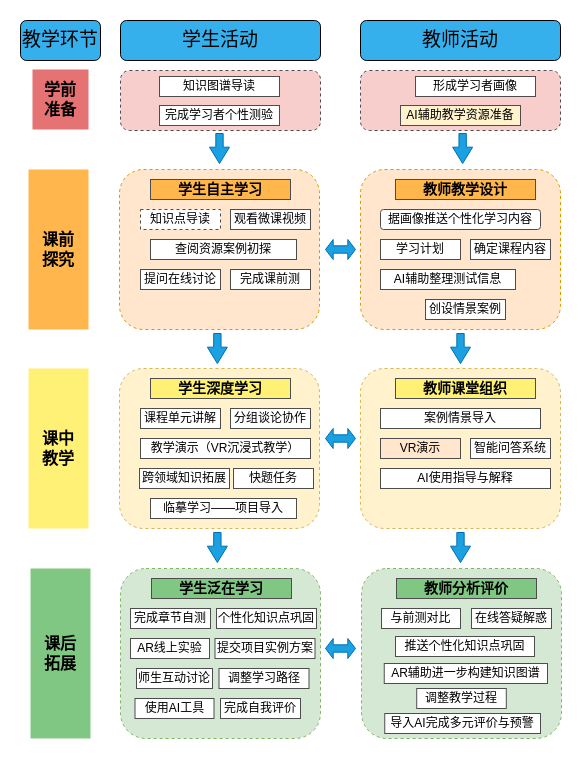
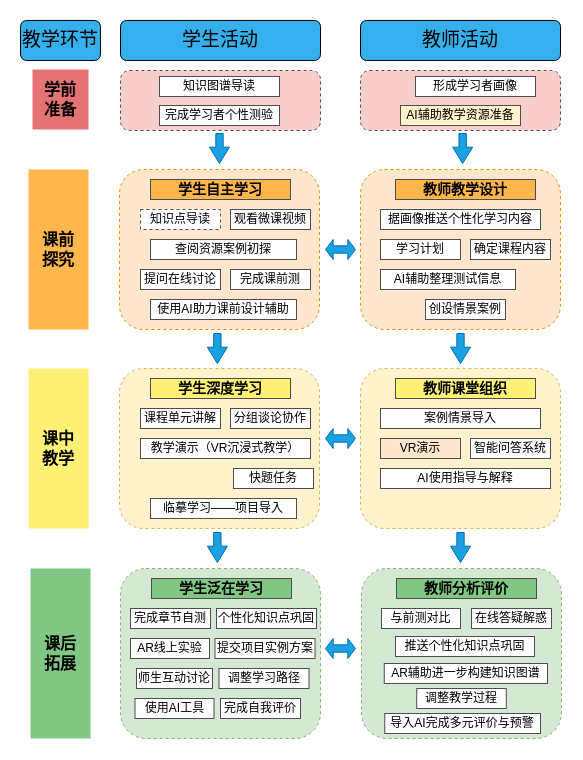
  <mxCell id="0" />
  <mxCell id="1" parent="0" />
  <mxCell id="2" value="&lt;font size=&quot;1&quot; color=&quot;#000000&quot;&gt;&lt;span style=&quot;font-size: 19px;&quot;&gt;教学环节&lt;/span&gt;&lt;/font&gt;" style="rounded=1;whiteSpace=wrap;html=1;fillColor=#36b0ec;fontColor=#ffffff;strokeColor=#000000;" vertex="1" parent="1"><mxGeometry x="20" y="20" width="80" height="40" as="geometry" /></mxCell>
  <mxCell id="3" value="&lt;font size=&quot;1&quot; color=&quot;#000000&quot;&gt;&lt;span style=&quot;font-size: 19px;&quot;&gt;学生活动&lt;/span&gt;&lt;/font&gt;" style="rounded=1;whiteSpace=wrap;html=1;fillColor=#36b0ec;fontColor=#ffffff;strokeColor=#000000;" vertex="1" parent="1"><mxGeometry x="120" y="20" width="200" height="40" as="geometry" /></mxCell>
  <mxCell id="4" value="&lt;font size=&quot;1&quot; color=&quot;#000000&quot;&gt;&lt;span style=&quot;font-size: 19px;&quot;&gt;教师活动&lt;/span&gt;&lt;/font&gt;" style="rounded=1;whiteSpace=wrap;html=1;fillColor=#36b0ec;fontColor=#ffffff;strokeColor=#000000;" vertex="1" parent="1"><mxGeometry x="360" y="20" width="200" height="40" as="geometry" /></mxCell>
  <mxCell id="5" value="&lt;font style=&quot;font-size: 16px;&quot;&gt;&lt;b style=&quot;&quot;&gt;学前&lt;/b&gt;&lt;/font&gt;&lt;div style=&quot;font-size: 16px;&quot;&gt;&lt;font style=&quot;font-size: 16px;&quot;&gt;&lt;b style=&quot;&quot;&gt;准备&lt;/b&gt;&lt;/font&gt;&lt;/div&gt;" style="rounded=0;whiteSpace=wrap;html=1;fillColor=#e57373;strokeColor=none;" vertex="1" parent="1"><mxGeometry x="32" y="69" width="56" height="60" as="geometry" /></mxCell>
  <mxCell id="6" value="&lt;span style=&quot;font-size: 16px;&quot;&gt;&lt;b&gt;课前&lt;/b&gt;&lt;/span&gt;&lt;div&gt;&lt;span style=&quot;font-size: 16px;&quot;&gt;&lt;b&gt;探究&lt;/b&gt;&lt;/span&gt;&lt;/div&gt;" style="rounded=0;whiteSpace=wrap;html=1;fillColor=#ffb74d;strokeColor=none;" vertex="1" parent="1"><mxGeometry x="28" y="169" width="60" height="160" as="geometry" /></mxCell>
  <mxCell id="7" value="&lt;span style=&quot;font-size: 16px;&quot;&gt;&lt;b&gt;课中&lt;/b&gt;&lt;/span&gt;&lt;div&gt;&lt;span style=&quot;font-size: 16px;&quot;&gt;&lt;b&gt;教学&lt;/b&gt;&lt;/span&gt;&lt;/div&gt;" style="rounded=0;whiteSpace=wrap;html=1;fillColor=#fff176;strokeColor=none;" vertex="1" parent="1"><mxGeometry x="28" y="368" width="60" height="160" as="geometry" /></mxCell>
  <mxCell id="8" value="&lt;span style=&quot;font-size: 16px;&quot;&gt;&lt;b&gt;课后&lt;/b&gt;&lt;/span&gt;&lt;div&gt;&lt;span style=&quot;font-size: 16px;&quot;&gt;&lt;b&gt;拓展&lt;/b&gt;&lt;/span&gt;&lt;/div&gt;" style="rounded=0;whiteSpace=wrap;html=1;fillColor=#81c784;strokeColor=none;" vertex="1" parent="1"><mxGeometry x="30" y="568" width="60" height="170" as="geometry" /></mxCell>
  <mxCell id="9" value="" style="rounded=1;whiteSpace=wrap;html=1;fillColor=#f8cecc;strokeColor=#4D4D4D;dashed=1;" vertex="1" parent="1"><mxGeometry x="120" y="70" width="200" height="60" as="geometry" /></mxCell>
  <mxCell id="10" value="" style="rounded=1;whiteSpace=wrap;html=1;fillColor=#f8cecc;strokeColor=#4D4D4D;dashed=1;" vertex="1" parent="1"><mxGeometry x="360" y="70" width="200" height="60" as="geometry" /></mxCell>
  <mxCell id="11" value="知识图谱导读" style="rounded=0;whiteSpace=wrap;html=1;strokeWidth=1;strokeColor=#4D4D4D;" vertex="1" parent="1"><mxGeometry x="159" y="76" width="120" height="20" as="geometry" /></mxCell>
  <mxCell id="12" value="完成学习者个性测验" style="rounded=0;whiteSpace=wrap;html=1;strokeWidth=1;strokeColor=#4D4D4D;" vertex="1" parent="1"><mxGeometry x="159" y="105" width="120" height="20" as="geometry" /></mxCell>
  <mxCell id="13" value="形成学习者画像" style="rounded=0;whiteSpace=wrap;html=1;strokeWidth=1;strokeColor=#4D4D4D;" vertex="1" parent="1"><mxGeometry x="415" y="76" width="120" height="20" as="geometry" /></mxCell>
  <mxCell id="14" value="AI辅助教学资源准备" style="rounded=0;whiteSpace=wrap;html=1;strokeWidth=1;strokeColor=#4D4D4D;fillColor=#fff2cc;" vertex="1" parent="1"><mxGeometry x="400" y="105" width="120" height="20" as="geometry" /></mxCell>
  <mxCell id="15" value="" style="rounded=1;whiteSpace=wrap;html=1;fillColor=#ffe6cc;strokeColor=#d79b00;dashed=1;" vertex="1" parent="1"><mxGeometry x="119" y="169" width="200" height="160" as="geometry" /></mxCell>
  <mxCell id="16" value="知识点导读" style="rounded=0;whiteSpace=wrap;html=1;strokeColor=#4D4D4D;dashed=1;" vertex="1" parent="1"><mxGeometry x="140" y="209" width="80" height="20" as="geometry" /></mxCell>
  <mxCell id="17" value="观看微课视频" style="rounded=0;whiteSpace=wrap;html=1;strokeColor=#4D4D4D;" vertex="1" parent="1"><mxGeometry x="230" y="209" width="80" height="20" as="geometry" /></mxCell>
  <mxCell id="18" value="查阅资源案例初探" style="rounded=0;whiteSpace=wrap;html=1;strokeColor=#4D4D4D;" vertex="1" parent="1"><mxGeometry x="150" y="239" width="146" height="20" as="geometry" /></mxCell>
  <mxCell id="19" value="提问在线讨论" style="rounded=0;whiteSpace=wrap;html=1;strokeColor=#4D4D4D;" vertex="1" parent="1"><mxGeometry x="140" y="269" width="80" height="20" as="geometry" /></mxCell>
  <mxCell id="20" value="完成课前测" style="rounded=0;whiteSpace=wrap;html=1;strokeColor=#4D4D4D;" vertex="1" parent="1"><mxGeometry x="230" y="269" width="80" height="20" as="geometry" /></mxCell>
+ <mxCell id="21" value="使用AI助力课前设计辅助" style="rounded=0;whiteSpace=wrap;html=1;strokeColor=#4D4D4D;" vertex="1" parent="1"><mxGeometry x="150" y="299" width="146" height="20" as="geometry" /></mxCell>
  <mxCell id="22" value="" style="rounded=1;whiteSpace=wrap;html=1;fillColor=#ffe6cc;strokeColor=#d79b00;dashed=1;" vertex="1" parent="1"><mxGeometry x="360" y="169" width="200" height="160" as="geometry" /></mxCell>
  <mxCell id="23" value="学习计划" style="rounded=0;whiteSpace=wrap;html=1;strokeColor=#4D4D4D;" vertex="1" parent="1"><mxGeometry x="380" y="239" width="80" height="20" as="geometry" /></mxCell>
  <mxCell id="24" value="AI辅助整理测试信息" style="rounded=0;whiteSpace=wrap;html=1;strokeColor=#4D4D4D;" vertex="1" parent="1"><mxGeometry x="380" y="269" width="135" height="20" as="geometry" /></mxCell>
- <mxCell id="25" value="据画像推送个性化学习内容" style="whiteSpace=wrap;html=1;strokeColor=#4D4D4D;rounded=1;" vertex="1" parent="1"><mxGeometry x="380" y="209" width="160" height="20" as="geometry" /></mxCell>
+ <mxCell id="25" value="据画像推送个性化学习内容" style="rounded=0;whiteSpace=wrap;html=1;strokeColor=#4D4D4D;" vertex="1" parent="1"><mxGeometry x="380" y="209" width="160" height="20" as="geometry" /></mxCell>
  <mxCell id="26" value="确定课程内容" style="rounded=0;whiteSpace=wrap;html=1;strokeColor=#4D4D4D;" vertex="1" parent="1"><mxGeometry x="470" y="239" width="80" height="20" as="geometry" /></mxCell>
  <mxCell id="27" value="创设情景案例" style="rounded=0;whiteSpace=wrap;html=1;strokeColor=#4D4D4D;" vertex="1" parent="1"><mxGeometry x="425" y="299" width="80" height="20" as="geometry" /></mxCell>
  <mxCell id="28" value="&lt;b style=&quot;&quot;&gt;&lt;font style=&quot;font-size: 14px;&quot;&gt;学生自主学习&lt;/font&gt;&lt;/b&gt;" style="rounded=0;whiteSpace=wrap;html=1;fillColor=#ffb74d;strokeColor=#4D4D4D;" vertex="1" parent="1"><mxGeometry x="150" y="179" width="140" height="20" as="geometry" /></mxCell>
  <mxCell id="29" value="&lt;b style=&quot;&quot;&gt;&lt;font style=&quot;font-size: 14px;&quot;&gt;教师教学设计&lt;/font&gt;&lt;/b&gt;" style="rounded=0;whiteSpace=wrap;html=1;fillColor=#ffb74d;strokeColor=#4D4D4D;" vertex="1" parent="1"><mxGeometry x="395" y="179" width="140" height="20" as="geometry" /></mxCell>
  <mxCell id="30" value="" style="rounded=1;whiteSpace=wrap;html=1;fillColor=#fff2cc;strokeColor=#d6b656;dashed=1;" vertex="1" parent="1"><mxGeometry x="119" y="368" width="200" height="160" as="geometry" /></mxCell>
  <mxCell id="31" value="课程单元讲解" style="rounded=0;whiteSpace=wrap;html=1;strokeColor=#4D4D4D;" vertex="1" parent="1"><mxGeometry x="140" y="408" width="80" height="20" as="geometry" /></mxCell>
  <mxCell id="32" value="教学演示（VR沉浸式教学）" style="rounded=0;whiteSpace=wrap;html=1;strokeColor=#4D4D4D;" vertex="1" parent="1"><mxGeometry x="140" y="438" width="170" height="20" as="geometry" /></mxCell>
  <mxCell id="33" value="分组谈论协作" style="rounded=0;whiteSpace=wrap;html=1;strokeColor=#4D4D4D;" vertex="1" parent="1"><mxGeometry x="230" y="408" width="80" height="20" as="geometry" /></mxCell>
- <mxCell id="34" value="跨领域知识拓展" style="rounded=0;whiteSpace=wrap;html=1;strokeColor=#4D4D4D;" vertex="1" parent="1"><mxGeometry x="139" y="468" width="90" height="20" as="geometry" /></mxCell>
  <mxCell id="35" value="快题任务" style="rounded=0;whiteSpace=wrap;html=1;strokeColor=#4D4D4D;" vertex="1" parent="1"><mxGeometry x="233" y="468" width="80" height="20" as="geometry" /></mxCell>
  <mxCell id="36" value="临摹学习——项目导入" style="rounded=0;whiteSpace=wrap;html=1;strokeColor=#4D4D4D;" vertex="1" parent="1"><mxGeometry x="150" y="498" width="146" height="20" as="geometry" /></mxCell>
  <mxCell id="37" value="" style="rounded=1;whiteSpace=wrap;html=1;fillColor=#fff2cc;strokeColor=#d6b656;dashed=1;" vertex="1" parent="1"><mxGeometry x="360" y="368" width="200" height="160" as="geometry" /></mxCell>
  <mxCell id="38" value="VR演示" style="rounded=0;whiteSpace=wrap;html=1;strokeColor=#4D4D4D;fillColor=#ffe6cc;" vertex="1" parent="1"><mxGeometry x="380" y="438" width="80" height="20" as="geometry" /></mxCell>
  <mxCell id="39" value="AI使用指导与解释" style="rounded=0;whiteSpace=wrap;html=1;strokeColor=#4D4D4D;" vertex="1" parent="1"><mxGeometry x="380" y="468" width="170" height="20" as="geometry" /></mxCell>
  <mxCell id="40" value="案例情景导入" style="rounded=0;whiteSpace=wrap;html=1;strokeColor=#4D4D4D;" vertex="1" parent="1"><mxGeometry x="380" y="408" width="160" height="20" as="geometry" /></mxCell>
  <mxCell id="41" value="智能问答系统" style="rounded=0;whiteSpace=wrap;html=1;strokeColor=#4D4D4D;" vertex="1" parent="1"><mxGeometry x="470" y="438" width="80" height="20" as="geometry" /></mxCell>
  <mxCell id="42" value="&lt;b style=&quot;&quot;&gt;&lt;font style=&quot;font-size: 14px;&quot;&gt;学生深度学习&lt;/font&gt;&lt;/b&gt;" style="rounded=0;whiteSpace=wrap;html=1;fillColor=#FFF176;strokeColor=#4D4D4D;" vertex="1" parent="1"><mxGeometry x="150" y="378" width="140" height="20" as="geometry" /></mxCell>
  <mxCell id="43" value="&lt;b style=&quot;&quot;&gt;&lt;font style=&quot;font-size: 14px;&quot;&gt;教师课堂组织&lt;/font&gt;&lt;/b&gt;" style="rounded=0;whiteSpace=wrap;html=1;fillColor=#FFF176;strokeColor=#4D4D4D;" vertex="1" parent="1"><mxGeometry x="395" y="378" width="140" height="20" as="geometry" /></mxCell>
  <mxCell id="44" value="" style="rounded=1;whiteSpace=wrap;html=1;fillColor=#d5e8d4;strokeColor=#82b366;dashed=1;" vertex="1" parent="1"><mxGeometry x="120" y="568" width="200" height="170" as="geometry" /></mxCell>
  <mxCell id="45" value="完成章节自测" style="rounded=0;whiteSpace=wrap;html=1;strokeColor=#4D4D4D;" vertex="1" parent="1"><mxGeometry x="130" y="608" width="80" height="20" as="geometry" /></mxCell>
  <mxCell id="46" value="提交项目实例方案" style="rounded=0;whiteSpace=wrap;html=1;strokeColor=#4D4D4D;" vertex="1" parent="1"><mxGeometry x="214.5" y="638" width="100" height="20" as="geometry" /></mxCell>
  <mxCell id="47" value="个性化知识点巩固" style="rounded=0;whiteSpace=wrap;html=1;strokeColor=#4D4D4D;" vertex="1" parent="1"><mxGeometry x="216" y="608" width="100" height="20" as="geometry" /></mxCell>
  <mxCell id="48" value="师生互动讨论" style="rounded=0;whiteSpace=wrap;html=1;strokeColor=#4D4D4D;" vertex="1" parent="1"><mxGeometry x="136" y="668" width="76" height="20" as="geometry" /></mxCell>
  <mxCell id="49" value="调整学习路径" style="rounded=0;whiteSpace=wrap;html=1;strokeColor=#4D4D4D;" vertex="1" parent="1"><mxGeometry x="218.5" y="668" width="90" height="20" as="geometry" /></mxCell>
  <mxCell id="50" value="使用AI工具" style="rounded=0;whiteSpace=wrap;html=1;strokeColor=#4D4D4D;" vertex="1" parent="1"><mxGeometry x="134.5" y="698" width="79" height="20" as="geometry" /></mxCell>
  <mxCell id="51" value="" style="rounded=1;whiteSpace=wrap;html=1;fillColor=#d5e8d4;strokeColor=#82b366;dashed=1;" vertex="1" parent="1"><mxGeometry x="361" y="568" width="200" height="170" as="geometry" /></mxCell>
  <mxCell id="52" value="推送个性化知识点巩固" style="rounded=0;whiteSpace=wrap;html=1;strokeColor=#4D4D4D;" vertex="1" parent="1"><mxGeometry x="395" y="636" width="139" height="20" as="geometry" /></mxCell>
  <mxCell id="53" value="AR辅助进一步构建知识图谱" style="rounded=0;whiteSpace=wrap;html=1;strokeColor=#4D4D4D;" vertex="1" parent="1"><mxGeometry x="383.75" y="663" width="163.25" height="20" as="geometry" /></mxCell>
  <mxCell id="54" value="与前测对比" style="rounded=0;whiteSpace=wrap;html=1;strokeColor=#4D4D4D;" vertex="1" parent="1"><mxGeometry x="381" y="608" width="79" height="20" as="geometry" /></mxCell>
  <mxCell id="55" value="在线答疑解惑" style="rounded=0;whiteSpace=wrap;html=1;strokeColor=#4D4D4D;" vertex="1" parent="1"><mxGeometry x="471" y="608" width="80" height="20" as="geometry" /></mxCell>
  <mxCell id="56" value="&lt;b style=&quot;&quot;&gt;&lt;font style=&quot;font-size: 14px;&quot;&gt;学生泛在学习&lt;/font&gt;&lt;/b&gt;" style="rounded=0;whiteSpace=wrap;html=1;fillColor=#81C784;strokeColor=#4D4D4D;" vertex="1" parent="1"><mxGeometry x="151" y="578" width="140" height="20" as="geometry" /></mxCell>
  <mxCell id="57" value="&lt;b style=&quot;&quot;&gt;&lt;font style=&quot;font-size: 14px;&quot;&gt;教师分析评价&lt;/font&gt;&lt;/b&gt;" style="rounded=0;whiteSpace=wrap;html=1;fillColor=#81C784;strokeColor=#4D4D4D;" vertex="1" parent="1"><mxGeometry x="396" y="578" width="140" height="20" as="geometry" /></mxCell>
  <mxCell id="58" value="完成自我评价" style="rounded=0;whiteSpace=wrap;html=1;strokeColor=#4D4D4D;" vertex="1" parent="1"><mxGeometry x="220" y="698" width="80" height="20" as="geometry" /></mxCell>
  <mxCell id="59" value="AR线上实验" style="rounded=0;whiteSpace=wrap;html=1;strokeColor=#4D4D4D;" vertex="1" parent="1"><mxGeometry x="130" y="638" width="79" height="20" as="geometry" /></mxCell>
  <mxCell id="60" value="调整教学过程" style="rounded=0;whiteSpace=wrap;html=1;strokeColor=#4D4D4D;" vertex="1" parent="1"><mxGeometry x="416.22" y="688" width="89.57" height="20" as="geometry" /></mxCell>
  <mxCell id="61" value="导入AI完成多元评价与预警" style="rounded=0;whiteSpace=wrap;html=1;strokeColor=#4D4D4D;" vertex="1" parent="1"><mxGeometry x="384.25" y="713" width="155.75" height="20" as="geometry" /></mxCell>
  <mxCell id="62" value="" style="shape=singleArrow;direction=south;whiteSpace=wrap;html=1;fillColor=#1ba1e2;fontColor=#ffffff;strokeColor=#006EAF;arrowWidth=0.367;arrowSize=0.544;" vertex="1" parent="1"><mxGeometry x="209" y="133" width="20" height="30" as="geometry" /></mxCell>
  <mxCell id="63" value="" style="shape=singleArrow;direction=south;whiteSpace=wrap;html=1;fillColor=#1ba1e2;fontColor=#ffffff;strokeColor=#006EAF;arrowWidth=0.367;arrowSize=0.544;" vertex="1" parent="1"><mxGeometry x="452.13" y="133" width="20" height="30" as="geometry" /></mxCell>
  <mxCell id="64" value="" style="shape=singleArrow;direction=south;whiteSpace=wrap;html=1;fillColor=#1ba1e2;fontColor=#ffffff;strokeColor=#006EAF;arrowWidth=0.367;arrowSize=0.544;" vertex="1" parent="1"><mxGeometry x="206.87" y="333" width="20" height="30" as="geometry" /></mxCell>
  <mxCell id="65" value="" style="shape=singleArrow;direction=south;whiteSpace=wrap;html=1;fillColor=#1ba1e2;fontColor=#ffffff;strokeColor=#006EAF;arrowWidth=0.367;arrowSize=0.544;" vertex="1" parent="1"><mxGeometry x="450" y="333" width="20" height="30" as="geometry" /></mxCell>
  <mxCell id="66" value="" style="shape=singleArrow;direction=south;whiteSpace=wrap;html=1;fillColor=#1ba1e2;fontColor=#ffffff;strokeColor=#006EAF;arrowWidth=0.367;arrowSize=0.544;" vertex="1" parent="1"><mxGeometry x="206.87" y="532" width="20" height="30" as="geometry" /></mxCell>
  <mxCell id="67" value="" style="shape=singleArrow;direction=south;whiteSpace=wrap;html=1;fillColor=#1ba1e2;fontColor=#ffffff;strokeColor=#006EAF;arrowWidth=0.367;arrowSize=0.544;" vertex="1" parent="1"><mxGeometry x="450" y="532" width="20" height="30" as="geometry" /></mxCell>
  <mxCell id="68" value="" style="shape=doubleArrow;whiteSpace=wrap;html=1;arrowWidth=0.367;arrowSize=0.256;fillColor=#1ba1e2;fontColor=#ffffff;strokeColor=#006EAF;" vertex="1" parent="1"><mxGeometry x="325" y="239" width="30" height="20" as="geometry" /></mxCell>
  <mxCell id="69" value="" style="shape=doubleArrow;whiteSpace=wrap;html=1;arrowWidth=0.367;arrowSize=0.256;fillColor=#1ba1e2;fontColor=#ffffff;strokeColor=#006EAF;" vertex="1" parent="1"><mxGeometry x="325" y="428" width="30" height="20" as="geometry" /></mxCell>
  <mxCell id="70" value="" style="shape=doubleArrow;whiteSpace=wrap;html=1;arrowWidth=0.367;arrowSize=0.256;fillColor=#1ba1e2;fontColor=#ffffff;strokeColor=#006EAF;" vertex="1" parent="1"><mxGeometry x="325" y="638" width="30" height="20" as="geometry" /></mxCell>
